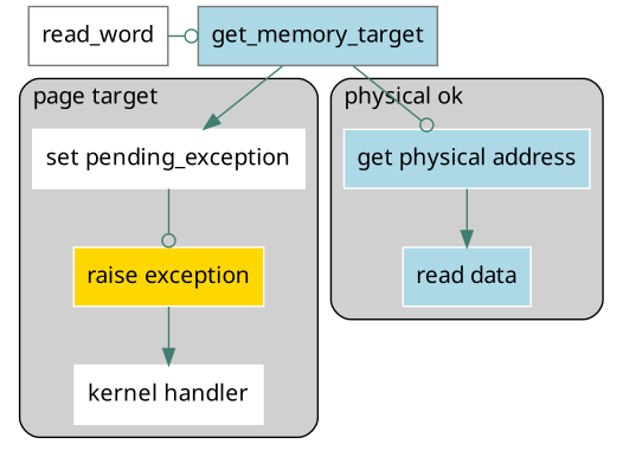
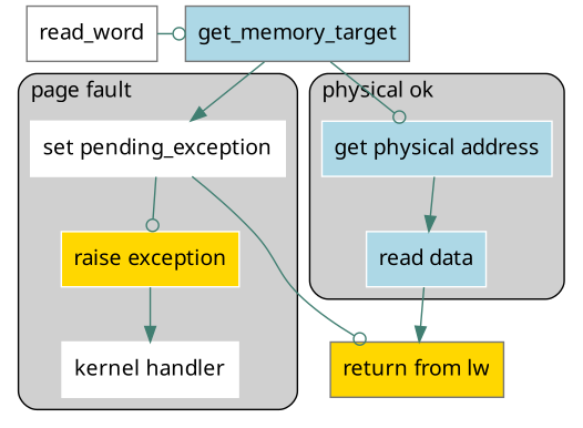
  digraph {
    fontname="Noto Sans"
    node [color=white fillcolor=white fontname="Noto Sans" shape=rect style=filled]
    edge [arrowhead=odot color="#407E71" fontname="Noto Sans"]
    read_word [color="#777777"]
    get_memory_target [color="#777777" fillcolor=lightblue]
    "kernel handler"
    "set pending_exception"
    "raise exception" [fillcolor=gold]
    "get physical address" [fillcolor=lightblue]
    "read data" [fillcolor=lightblue]
+   "return from lw" [color="#777777" fillcolor=gold]
    subgraph sub_1 {
      rank=same
      read_word
      get_memory_target
    }
    subgraph cluster_2 {
      bgcolor="#d0d0d0"
-     label="page target"
+     label="page fault"
      labeljust=left
      shape=rect
      style=rounded
      "kernel handler"
      "set pending_exception"
      "raise exception"
    }
    subgraph cluster_3 {
      bgcolor="#d0d0d0"
      label="physical ok"
      labeljust=left
      shape=rect
      style=rounded
      "get physical address"
      "read data"
    }
    read_word -> get_memory_target
    get_memory_target -> "set pending_exception" [arrowhead=normal]
    get_memory_target -> "get physical address"
    "set pending_exception" -> "raise exception"
+   "set pending_exception" -> "return from lw"
    "raise exception" -> "kernel handler" [arrowhead=normal]
    "get physical address" -> "read data" [arrowhead=normal]
+   "read data" -> "return from lw" [arrowhead=normal]
  }
